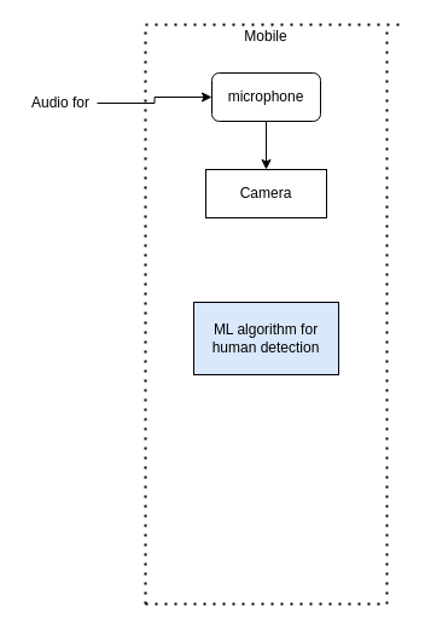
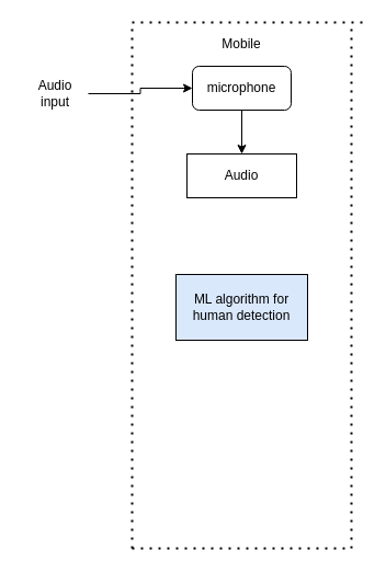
  <mxCell id="0" />
  <mxCell id="1" parent="0" />
  <mxCell id="2" value="" style="endArrow=none;dashed=1;html=1;dashPattern=1 3;strokeWidth=2;rounded=0;" edge="1" parent="1"><mxGeometry width="50" height="50" relative="1" as="geometry"><mxPoint x="120" y="500" as="sourcePoint" /><mxPoint x="120" y="20" as="targetPoint" /></mxGeometry></mxCell>
  <mxCell id="3" value="" style="endArrow=none;dashed=1;html=1;dashPattern=1 3;strokeWidth=2;rounded=0;" edge="1" parent="1"><mxGeometry width="50" height="50" relative="1" as="geometry"><mxPoint x="320" y="500" as="sourcePoint" /><mxPoint x="320" y="20" as="targetPoint" /></mxGeometry></mxCell>
  <mxCell id="4" value="" style="endArrow=none;dashed=1;html=1;dashPattern=1 3;strokeWidth=2;rounded=0;" edge="1" parent="1"><mxGeometry width="50" height="50" relative="1" as="geometry"><mxPoint x="120" y="20" as="sourcePoint" /><mxPoint x="330" y="20" as="targetPoint" /></mxGeometry></mxCell>
  <mxCell id="5" value="" style="endArrow=none;dashed=1;html=1;dashPattern=1 3;strokeWidth=2;rounded=0;" edge="1" parent="1"><mxGeometry width="50" height="50" relative="1" as="geometry"><mxPoint x="120" y="500" as="sourcePoint" /><mxPoint x="320" y="500" as="targetPoint" /></mxGeometry></mxCell>
- <mxCell id="6" value="Mobile" style="text;html=1;strokeColor=none;fillColor=none;align=center;verticalAlign=middle;whiteSpace=wrap;rounded=0;" vertex="1" parent="1"><mxGeometry x="190" y="20" width="60" height="20" as="geometry" /></mxCell>
+ <mxCell id="6" value="Mobile" style="text;html=1;strokeColor=none;fillColor=none;align=center;verticalAlign=middle;whiteSpace=wrap;rounded=0;" vertex="1" parent="1"><mxGeometry x="190" y="30" width="60" height="20" as="geometry" /></mxCell>
  <mxCell id="7" value="" style="edgeStyle=orthogonalEdgeStyle;rounded=0;orthogonalLoop=1;jettySize=auto;html=1;" edge="1" parent="1" source="8" target="10"><mxGeometry relative="1" as="geometry" /></mxCell>
- <mxCell id="8" value="Audio for" style="text;html=1;strokeColor=none;fillColor=none;align=center;verticalAlign=middle;whiteSpace=wrap;rounded=0;" vertex="1" parent="1"><mxGeometry x="20" y="70" width="60" height="30" as="geometry" /></mxCell>
+ <mxCell id="8" value="Audio input" style="text;html=1;strokeColor=none;fillColor=none;align=center;verticalAlign=middle;whiteSpace=wrap;rounded=0;" vertex="1" parent="1"><mxGeometry x="20" y="70" width="60" height="30" as="geometry" /></mxCell>
  <mxCell id="9" value="" style="edgeStyle=orthogonalEdgeStyle;rounded=0;orthogonalLoop=1;jettySize=auto;html=1;" edge="1" parent="1" source="10" target="11"><mxGeometry relative="1" as="geometry" /></mxCell>
  <mxCell id="10" value="microphone" style="whiteSpace=wrap;html=1;rounded=1;" vertex="1" parent="1"><mxGeometry x="175" y="60" width="90" height="40" as="geometry" /></mxCell>
- <mxCell id="11" value="Camera" style="whiteSpace=wrap;html=1;rounded=0;" vertex="1" parent="1"><mxGeometry x="170" y="140" width="100" height="40" as="geometry" /></mxCell>
+ <mxCell id="11" value="Audio" style="whiteSpace=wrap;html=1;rounded=0;" vertex="1" parent="1"><mxGeometry x="170" y="140" width="100" height="40" as="geometry" /></mxCell>
  <mxCell id="12" value="ML algorithm for human detection" style="whiteSpace=wrap;html=1;rounded=0;fillColor=#dae8fc;" vertex="1" parent="1"><mxGeometry x="160" y="250" width="120" height="60" as="geometry" /></mxCell>
